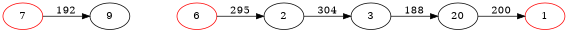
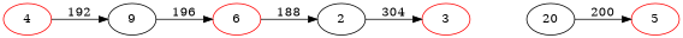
  digraph {
    rankdir=LR
    node [color=red]
    9 [color=black]
-   4 [label=7]
+   4
    6
    2 [color=black]
-   3 [color=black]
+   3
    n6 [color=black label=20]
-   5 [label=1]
+   5
+   9 -> 6 [label=196]
    4 -> 9 [label=192]
-   6 -> 2 [label=295]
+   6 -> 2 [label=188]
    2 -> 3 [label=304]
-   3 -> n6 [label=188]
    n6 -> 5 [label=200]
  }
